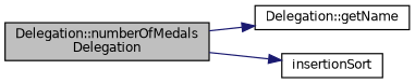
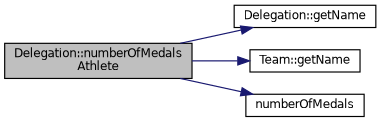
  digraph {
    rankdir=LR
    node [color=black fillcolor=white fontname=Helvetica fontsize=10 shape=record style=filled]
    edge [color=midnightblue fontname=Helvetica fontsize=10 labelfontname=Helvetica labelfontsize=10 style=solid]
-   n1 [fillcolor=grey75 fontcolor=black height=0.2 label="Delegation::numberOfMedals\lDelegation" width=0.4]
+   n1 [fillcolor=grey75 fontcolor=black height=0.2 label="Delegation::numberOfMedals\lAthlete" width=0.4]
    n2 [height=0.2 label="Delegation::getName" width=0.4]
-   n4 [height=0.2 label=insertionSort width=0.4]
+   n3 [height=0.2 label="Team::getName" width=0.4]
+   n4 [height=0.2 label=numberOfMedals width=0.4]
    n1 -> n2
+   n1 -> n3
    n1 -> n4
  }
